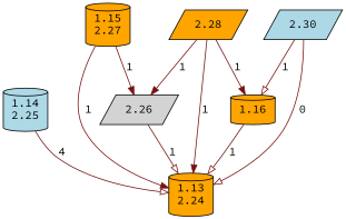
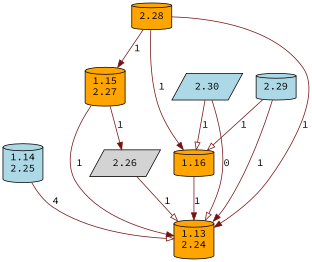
  digraph {
    fontname="Source Code Pro"
    rankdir=TB
    node [fillcolor=orange fontname="Source Code Pro" shape=cylinder style=filled]
    edge [arrowhead=normal color="#761212" fontname="Source Code Pro" style=filled]
    "1.13\n2.24" [style="filled,rounded"]
    "1.14\n2.25" [fillcolor=lightblue style="filled,rounded"]
    "1.15\n2.27" [style="filled,rounded"]
    2.26 [fillcolor=lightgrey shape=parallelogram]
    1.16
-   2.28 [shape=parallelogram]
+   2.28
+   2.29 [fillcolor=lightblue]
    2.30 [fillcolor=lightblue shape=parallelogram]
    "1.14\n2.25" -> "1.13\n2.24" [arrowhead=onormal label=4]
    "1.15\n2.27" -> "1.13\n2.24" [label=1]
    "1.15\n2.27" -> 2.26 [label=1]
    2.26 -> "1.13\n2.24" [arrowhead=onormal label=1]
-   1.16 -> "1.13\n2.24" [arrowhead=onormal label=1]
+   1.16 -> "1.13\n2.24" [label=1]
    2.28 -> "1.13\n2.24" [label=1]
-   2.28 -> 2.26 [label=1]
+   2.28 -> "1.15\n2.27" [label=1]
    2.28 -> 1.16 [label=1]
+   2.29 -> "1.13\n2.24" [label=1]
+   2.29 -> 1.16 [arrowhead=onormal label=1]
    2.30 -> "1.13\n2.24" [arrowhead=onormal label=0]
    2.30 -> 1.16 [arrowhead=onormal label=1]
  }
